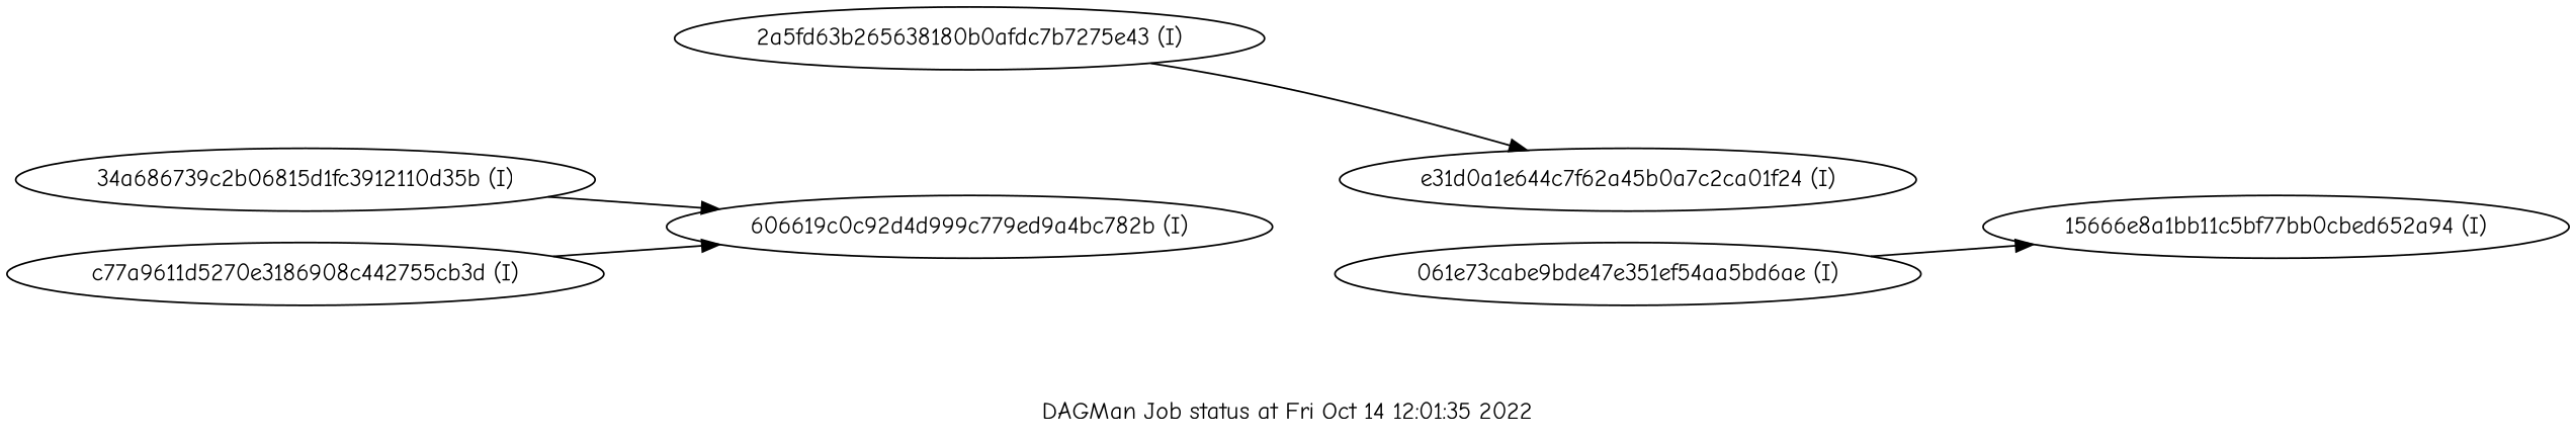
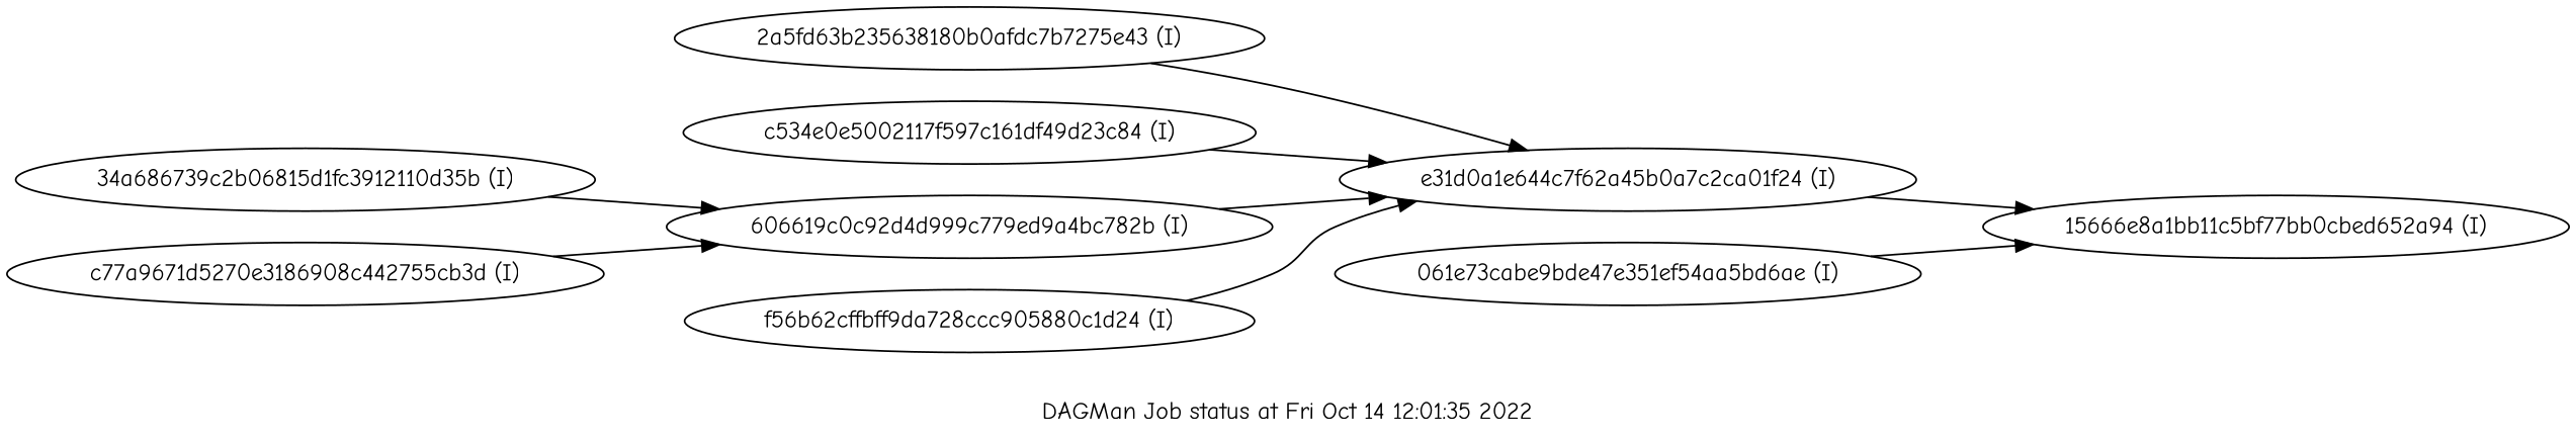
  digraph {
    fontname="Comic Neue"
    label="DAGMan Job status at Fri Oct 14 12:01:35 2022"
    rankdir=LR
    node [fontname="Comic Neue" shape=ellipse]
    edge [fontname="Comic Neue"]
-   n1 [label="2a5fd63b265638180b0afdc7b7275e43 (I)"]
+   n1 [label="2a5fd63b235638180b0afdc7b7275e43 (I)"]
    n2 [label="e31d0a1e644c7f62a45b0a7c2ca01f24 (I)"]
    n3 [label="15666e8a1bb11c5bf77bb0cbed652a94 (I)"]
+   n4 [label="c534e0e5002117f597c161df49d23c84 (I)"]
    n5 [label="606619c0c92d4d999c779ed9a4bc782b (I)"]
    n6 [label="34a686739c2b06815d1fc3912110d35b (I)"]
-   n8 [label="c77a9611d5270e3186908c442755cb3d (I)"]
+   n7 [label="f56b62cffbff9da728ccc905880c1d24 (I)"]
+   n8 [label="c77a9671d5270e3186908c442755cb3d (I)"]
    n9 [label="061e73cabe9bde47e351ef54aa5bd6ae (I)"]
    n1 -> n2
+   n2 -> n3
+   n4 -> n2
+   n5 -> n2
    n6 -> n5
+   n7 -> n2
    n8 -> n5
    n9 -> n3
  }
